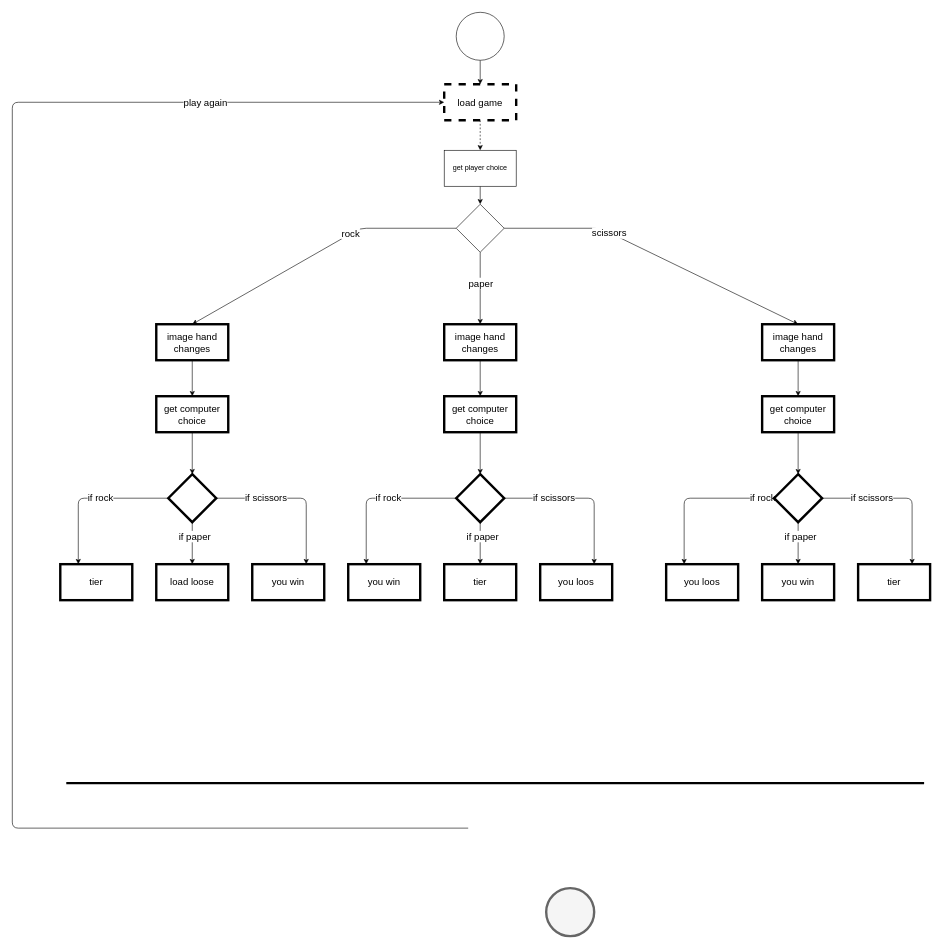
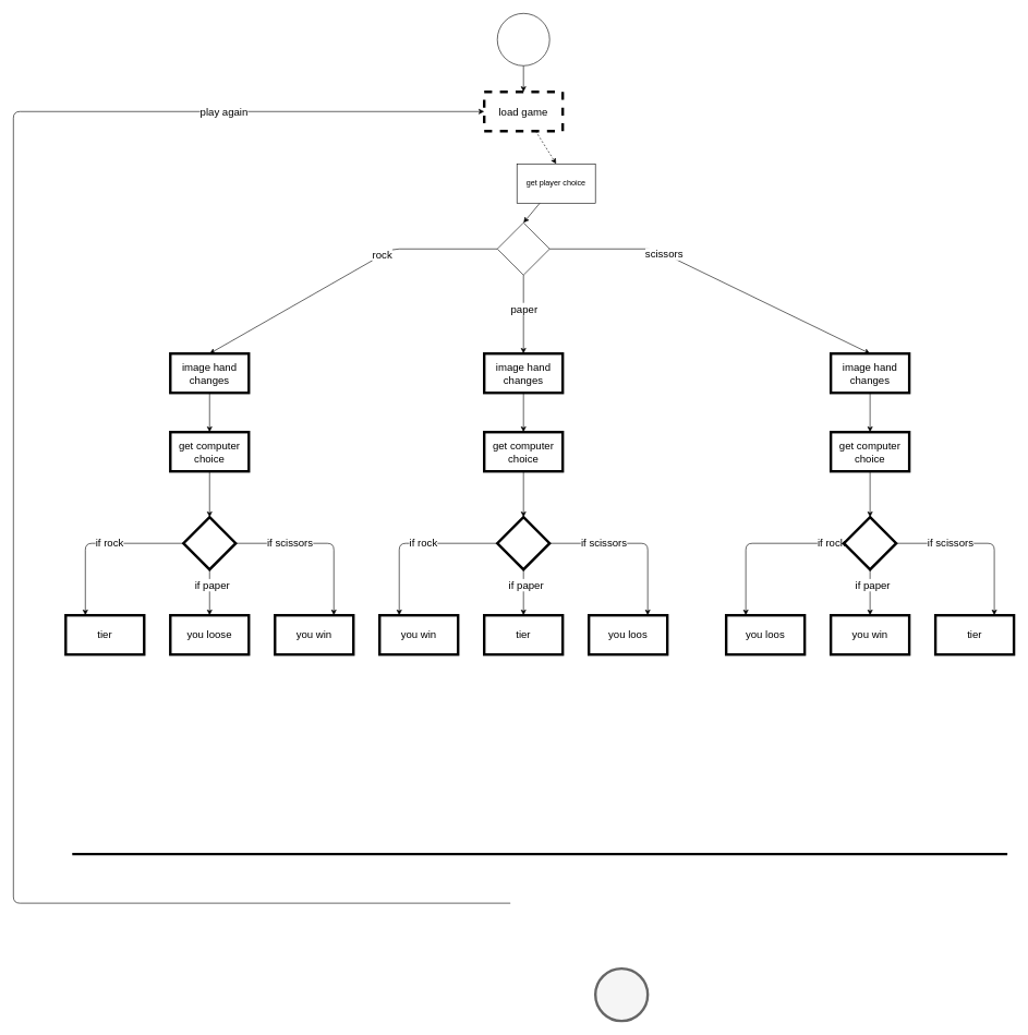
  <mxCell id="0" />
  <mxCell id="1" parent="0" />
  <mxCell id="2" style="edgeStyle=none;html=1;exitX=0.5;exitY=1;exitDx=0;exitDy=0;entryX=0.5;entryY=0;entryDx=0;entryDy=0;fontSize=16;" parent="1" source="3" target="39" edge="1"><mxGeometry relative="1" as="geometry" /></mxCell>
  <mxCell id="3" value="" style="ellipse;whiteSpace=wrap;html=1;aspect=fixed;" parent="1" vertex="1"><mxGeometry x="760" y="20" width="80" height="80" as="geometry" /></mxCell>
  <mxCell id="4" style="edgeStyle=none;html=1;entryX=0.5;entryY=0;entryDx=0;entryDy=0;" parent="1" source="5" target="12" edge="1"><mxGeometry relative="1" as="geometry" /></mxCell>
- <mxCell id="5" value="get player choice" style="rounded=0;whiteSpace=wrap;html=1;" parent="1" vertex="1"><mxGeometry x="740" y="250" width="120" height="60" as="geometry" /></mxCell>
+ <mxCell id="5" value="get player choice" style="rounded=0;whiteSpace=wrap;html=1;" parent="1" vertex="1"><mxGeometry x="790" y="250" width="120" height="60" as="geometry" /></mxCell>
  <mxCell id="6" style="edgeStyle=none;html=1;" parent="1" source="12" edge="1"><mxGeometry relative="1" as="geometry"><mxPoint x="800" y="540" as="targetPoint" /></mxGeometry></mxCell>
  <mxCell id="7" value="paper" style="edgeLabel;html=1;align=center;verticalAlign=middle;resizable=0;points=[];fontSize=16;" parent="6" vertex="1" connectable="0"><mxGeometry x="-0.156" relative="1" as="geometry"><mxPoint as="offset" /></mxGeometry></mxCell>
  <mxCell id="8" style="edgeStyle=none;html=1;entryX=0.5;entryY=0;entryDx=0;entryDy=0;" parent="1" source="12" target="14" edge="1"><mxGeometry relative="1" as="geometry"><mxPoint x="600" y="540" as="targetPoint" /><Array as="points"><mxPoint x="600" y="380" /></Array></mxGeometry></mxCell>
  <mxCell id="9" value="rock" style="edgeLabel;html=1;align=center;verticalAlign=middle;resizable=0;points=[];fontSize=16;" parent="8" vertex="1" connectable="0"><mxGeometry x="-0.267" y="-4" relative="1" as="geometry"><mxPoint y="4" as="offset" /></mxGeometry></mxCell>
  <mxCell id="10" style="edgeStyle=none;html=1;entryX=0.5;entryY=0;entryDx=0;entryDy=0;" parent="1" source="12" target="18" edge="1"><mxGeometry relative="1" as="geometry"><mxPoint x="1000" y="540" as="targetPoint" /><Array as="points"><mxPoint x="1000" y="380" /></Array></mxGeometry></mxCell>
  <mxCell id="11" value="scissors" style="edgeLabel;html=1;align=center;verticalAlign=middle;resizable=0;points=[];fontSize=16;" parent="10" vertex="1" connectable="0"><mxGeometry x="-0.327" y="-2" relative="1" as="geometry"><mxPoint y="-2" as="offset" /></mxGeometry></mxCell>
  <mxCell id="12" value="" style="rhombus;whiteSpace=wrap;html=1;" parent="1" vertex="1"><mxGeometry x="760" y="340" width="80" height="80" as="geometry" /></mxCell>
  <mxCell id="13" style="edgeStyle=none;html=1;fontSize=16;" parent="1" source="14" target="20" edge="1"><mxGeometry relative="1" as="geometry" /></mxCell>
  <mxCell id="14" value="image hand changes" style="rounded=0;whiteSpace=wrap;html=1;fontSize=16;strokeWidth=4;" parent="1" vertex="1"><mxGeometry x="260" y="540" width="120" height="60" as="geometry" /></mxCell>
  <mxCell id="15" style="edgeStyle=none;html=1;entryX=0.5;entryY=0;entryDx=0;entryDy=0;fontSize=16;" parent="1" source="16" target="22" edge="1"><mxGeometry relative="1" as="geometry" /></mxCell>
  <mxCell id="16" value="image hand changes" style="rounded=0;whiteSpace=wrap;html=1;fontSize=16;strokeWidth=4;" parent="1" vertex="1"><mxGeometry x="740" y="540" width="120" height="60" as="geometry" /></mxCell>
  <mxCell id="17" style="edgeStyle=none;html=1;entryX=0.5;entryY=0;entryDx=0;entryDy=0;fontSize=16;" parent="1" source="18" target="24" edge="1"><mxGeometry relative="1" as="geometry" /></mxCell>
  <mxCell id="18" value="image hand changes" style="rounded=0;whiteSpace=wrap;html=1;fontSize=16;strokeWidth=4;" parent="1" vertex="1"><mxGeometry x="1270" y="540" width="120" height="60" as="geometry" /></mxCell>
  <mxCell id="19" style="edgeStyle=none;html=1;entryX=0.5;entryY=0;entryDx=0;entryDy=0;fontSize=16;" parent="1" source="20" target="31" edge="1"><mxGeometry relative="1" as="geometry" /></mxCell>
  <mxCell id="20" value="get computer choice" style="rounded=0;whiteSpace=wrap;html=1;fontSize=16;strokeWidth=4;" parent="1" vertex="1"><mxGeometry x="260" y="660" width="120" height="60" as="geometry" /></mxCell>
  <mxCell id="21" style="edgeStyle=none;html=1;" edge="1" parent="1" source="22" target="46"><mxGeometry relative="1" as="geometry" /></mxCell>
  <mxCell id="22" value="get computer choice" style="rounded=0;whiteSpace=wrap;html=1;fontSize=16;strokeWidth=4;" parent="1" vertex="1"><mxGeometry x="740" y="660" width="120" height="60" as="geometry" /></mxCell>
  <mxCell id="23" style="edgeStyle=none;html=1;entryX=0.5;entryY=0;entryDx=0;entryDy=0;" edge="1" parent="1" source="24" target="56"><mxGeometry relative="1" as="geometry" /></mxCell>
  <mxCell id="24" value="get computer choice" style="rounded=0;whiteSpace=wrap;html=1;fontSize=16;strokeWidth=4;" parent="1" vertex="1"><mxGeometry x="1270" y="660" width="120" height="60" as="geometry" /></mxCell>
  <mxCell id="25" style="edgeStyle=none;html=1;exitX=0.5;exitY=1;exitDx=0;exitDy=0;fontSize=16;" parent="1" source="31" target="32" edge="1"><mxGeometry relative="1" as="geometry" /></mxCell>
  <mxCell id="26" value="if paper" style="edgeLabel;html=1;align=center;verticalAlign=middle;resizable=0;points=[];fontSize=16;" parent="25" vertex="1" connectable="0"><mxGeometry x="-0.335" y="3" relative="1" as="geometry"><mxPoint as="offset" /></mxGeometry></mxCell>
  <mxCell id="27" style="edgeStyle=none;html=1;entryX=0.25;entryY=0;entryDx=0;entryDy=0;fontSize=16;" parent="1" source="31" target="35" edge="1"><mxGeometry relative="1" as="geometry"><Array as="points"><mxPoint x="130" y="830" /></Array></mxGeometry></mxCell>
  <mxCell id="28" value="if rock" style="edgeLabel;html=1;align=center;verticalAlign=middle;resizable=0;points=[];fontSize=16;" parent="27" vertex="1" connectable="0"><mxGeometry x="-0.13" y="-2" relative="1" as="geometry"><mxPoint x="-1" as="offset" /></mxGeometry></mxCell>
  <mxCell id="29" style="edgeStyle=none;html=1;entryX=0.75;entryY=0;entryDx=0;entryDy=0;fontSize=16;" parent="1" source="31" target="36" edge="1"><mxGeometry relative="1" as="geometry"><Array as="points"><mxPoint x="510" y="830" /></Array></mxGeometry></mxCell>
  <mxCell id="30" value="if scissors" style="edgeLabel;html=1;align=center;verticalAlign=middle;resizable=0;points=[];fontSize=16;" parent="29" vertex="1" connectable="0"><mxGeometry x="-0.364" y="2" relative="1" as="geometry"><mxPoint x="-1" as="offset" /></mxGeometry></mxCell>
  <mxCell id="31" value="" style="rhombus;whiteSpace=wrap;html=1;fontSize=16;strokeWidth=4;" parent="1" vertex="1"><mxGeometry x="280" y="790" width="80" height="80" as="geometry" /></mxCell>
- <mxCell id="32" value="load loose" style="rounded=0;whiteSpace=wrap;html=1;fontSize=16;strokeWidth=4;" parent="1" vertex="1"><mxGeometry x="260" y="940" width="120" height="60" as="geometry" /></mxCell>
+ <mxCell id="32" value="you loose" style="rounded=0;whiteSpace=wrap;html=1;fontSize=16;strokeWidth=4;" parent="1" vertex="1"><mxGeometry x="260" y="940" width="120" height="60" as="geometry" /></mxCell>
  <mxCell id="33" style="edgeStyle=none;html=1;fontSize=16;entryX=0;entryY=0.5;entryDx=0;entryDy=0;" parent="1" target="39" edge="1"><mxGeometry relative="1" as="geometry"><mxPoint x="-300" y="970" as="targetPoint" /><Array as="points"><mxPoint x="20" y="1380" /><mxPoint x="20" y="170" /></Array><mxPoint x="780" y="1380" as="sourcePoint" /></mxGeometry></mxCell>
  <mxCell id="34" value="play again" style="edgeLabel;html=1;align=center;verticalAlign=middle;resizable=0;points=[];fontSize=16;" parent="33" vertex="1" connectable="0"><mxGeometry x="0.703" y="1" relative="1" as="geometry"><mxPoint as="offset" /></mxGeometry></mxCell>
  <mxCell id="35" value="tier" style="rounded=0;whiteSpace=wrap;html=1;fontSize=16;strokeWidth=4;" parent="1" vertex="1"><mxGeometry x="100" y="940" width="120" height="60" as="geometry" /></mxCell>
  <mxCell id="36" value="you win" style="rounded=0;whiteSpace=wrap;html=1;fontSize=16;strokeWidth=4;" parent="1" vertex="1"><mxGeometry x="420" y="940" width="120" height="60" as="geometry" /></mxCell>
  <mxCell id="37" value="" style="ellipse;whiteSpace=wrap;html=1;aspect=fixed;fontSize=16;strokeWidth=4;perimeterSpacing=0;fillColor=#f5f5f5;fontColor=#333333;strokeColor=#666666;" parent="1" vertex="1"><mxGeometry x="910" y="1480" width="80" height="80" as="geometry" /></mxCell>
  <mxCell id="38" style="edgeStyle=none;html=1;entryX=0.5;entryY=0;entryDx=0;entryDy=0;fontSize=16;dashed=1;" parent="1" source="39" target="5" edge="1"><mxGeometry relative="1" as="geometry" /></mxCell>
  <mxCell id="39" value="load game" style="rounded=0;whiteSpace=wrap;html=1;fontSize=16;strokeWidth=4;dashed=1;" parent="1" vertex="1"><mxGeometry x="740" y="140" width="120" height="60" as="geometry" /></mxCell>
  <mxCell id="40" style="edgeStyle=none;html=1;exitX=0.5;exitY=1;exitDx=0;exitDy=0;fontSize=16;" edge="1" parent="1" source="46" target="47"><mxGeometry relative="1" as="geometry" /></mxCell>
  <mxCell id="41" value="if paper" style="edgeLabel;html=1;align=center;verticalAlign=middle;resizable=0;points=[];fontSize=16;" vertex="1" connectable="0" parent="40"><mxGeometry x="-0.335" y="3" relative="1" as="geometry"><mxPoint as="offset" /></mxGeometry></mxCell>
  <mxCell id="42" style="edgeStyle=none;html=1;entryX=0.25;entryY=0;entryDx=0;entryDy=0;fontSize=16;" edge="1" parent="1" source="46" target="48"><mxGeometry relative="1" as="geometry"><Array as="points"><mxPoint x="610" y="830" /></Array></mxGeometry></mxCell>
  <mxCell id="43" value="if rock" style="edgeLabel;html=1;align=center;verticalAlign=middle;resizable=0;points=[];fontSize=16;" vertex="1" connectable="0" parent="42"><mxGeometry x="-0.13" y="-2" relative="1" as="geometry"><mxPoint x="-1" as="offset" /></mxGeometry></mxCell>
  <mxCell id="44" style="edgeStyle=none;html=1;entryX=0.75;entryY=0;entryDx=0;entryDy=0;fontSize=16;" edge="1" parent="1" source="46" target="49"><mxGeometry relative="1" as="geometry"><Array as="points"><mxPoint x="990" y="830" /></Array></mxGeometry></mxCell>
  <mxCell id="45" value="if scissors" style="edgeLabel;html=1;align=center;verticalAlign=middle;resizable=0;points=[];fontSize=16;" vertex="1" connectable="0" parent="44"><mxGeometry x="-0.364" y="2" relative="1" as="geometry"><mxPoint x="-1" as="offset" /></mxGeometry></mxCell>
  <mxCell id="46" value="" style="rhombus;whiteSpace=wrap;html=1;fontSize=16;strokeWidth=4;" vertex="1" parent="1"><mxGeometry x="760" y="790" width="80" height="80" as="geometry" /></mxCell>
  <mxCell id="47" value="tier" style="rounded=0;whiteSpace=wrap;html=1;fontSize=16;strokeWidth=4;" vertex="1" parent="1"><mxGeometry x="740" y="940" width="120" height="60" as="geometry" /></mxCell>
  <mxCell id="48" value="you win" style="rounded=0;whiteSpace=wrap;html=1;fontSize=16;strokeWidth=4;" vertex="1" parent="1"><mxGeometry x="580" y="940" width="120" height="60" as="geometry" /></mxCell>
  <mxCell id="49" value="you loos" style="rounded=0;whiteSpace=wrap;html=1;fontSize=16;strokeWidth=4;" vertex="1" parent="1"><mxGeometry x="900" y="940" width="120" height="60" as="geometry" /></mxCell>
  <mxCell id="50" style="edgeStyle=none;html=1;exitX=0.5;exitY=1;exitDx=0;exitDy=0;fontSize=16;" edge="1" parent="1" source="56" target="57"><mxGeometry relative="1" as="geometry" /></mxCell>
  <mxCell id="51" value="if paper" style="edgeLabel;html=1;align=center;verticalAlign=middle;resizable=0;points=[];fontSize=16;" vertex="1" connectable="0" parent="50"><mxGeometry x="-0.335" y="3" relative="1" as="geometry"><mxPoint as="offset" /></mxGeometry></mxCell>
  <mxCell id="52" style="edgeStyle=none;html=1;entryX=0.25;entryY=0;entryDx=0;entryDy=0;fontSize=16;" edge="1" parent="1" source="56" target="58"><mxGeometry relative="1" as="geometry"><Array as="points"><mxPoint x="1140" y="830" /></Array></mxGeometry></mxCell>
  <mxCell id="53" value="if rock" style="edgeLabel;html=1;align=center;verticalAlign=middle;resizable=0;points=[];fontSize=16;" vertex="1" connectable="0" parent="52"><mxGeometry x="-0.13" y="-2" relative="1" as="geometry"><mxPoint x="93" as="offset" /></mxGeometry></mxCell>
  <mxCell id="54" style="edgeStyle=none;html=1;entryX=0.75;entryY=0;entryDx=0;entryDy=0;fontSize=16;" edge="1" parent="1" source="56" target="59"><mxGeometry relative="1" as="geometry"><Array as="points"><mxPoint x="1520" y="830" /></Array></mxGeometry></mxCell>
  <mxCell id="55" value="if scissors" style="edgeLabel;html=1;align=center;verticalAlign=middle;resizable=0;points=[];fontSize=16;" vertex="1" connectable="0" parent="54"><mxGeometry x="-0.364" y="2" relative="1" as="geometry"><mxPoint x="-1" as="offset" /></mxGeometry></mxCell>
  <mxCell id="56" value="" style="rhombus;whiteSpace=wrap;html=1;fontSize=16;strokeWidth=4;" vertex="1" parent="1"><mxGeometry x="1290" y="790" width="80" height="80" as="geometry" /></mxCell>
  <mxCell id="57" value="you win" style="rounded=0;whiteSpace=wrap;html=1;fontSize=16;strokeWidth=4;" vertex="1" parent="1"><mxGeometry x="1270" y="940" width="120" height="60" as="geometry" /></mxCell>
  <mxCell id="58" value="you loos" style="rounded=0;whiteSpace=wrap;html=1;fontSize=16;strokeWidth=4;" vertex="1" parent="1"><mxGeometry x="1110" y="940" width="120" height="60" as="geometry" /></mxCell>
  <mxCell id="59" value="tier" style="rounded=0;whiteSpace=wrap;html=1;fontSize=16;strokeWidth=4;" vertex="1" parent="1"><mxGeometry x="1430" y="940" width="120" height="60" as="geometry" /></mxCell>
  <mxCell id="60" value="" style="line;strokeWidth=4;html=1;perimeter=backbonePerimeter;points=[];outlineConnect=0;" vertex="1" parent="1"><mxGeometry x="110" y="1290" width="1430" height="30" as="geometry" /></mxCell>
